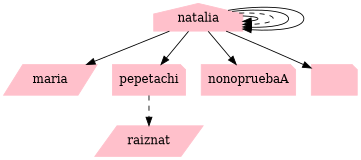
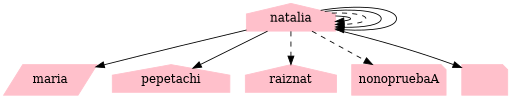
  digraph {
    node [color=pink shape=house style=filled]
    edge [style=solid]
    natalia
    maria [shape=parallelogram]
-   pepetachi [shape=note]
-   raiznat [shape=parallelogram]
+   pepetachi
+   raiznat
    nonopruebaA [shape=note]
    "" [shape=note]
    natalia -> natalia
    natalia -> natalia [style=dashed]
    natalia -> natalia
    natalia -> natalia
    natalia -> maria
    natalia -> pepetachi
-   pepetachi -> raiznat [style=dashed]
-   natalia -> nonopruebaA
+   natalia -> raiznat [style=dashed]
+   natalia -> nonopruebaA [style=dashed]
    natalia -> ""
  }
